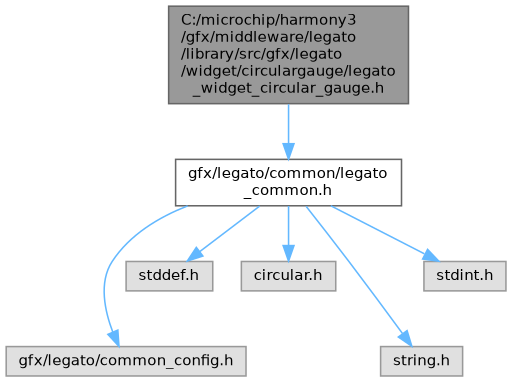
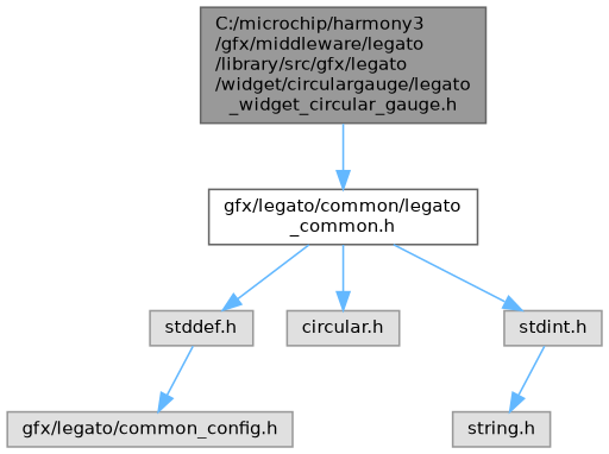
  digraph {
    node [color=grey60 fillcolor="#E0E0E0" fontname=Helvetica fontsize=10 shape=box style=filled]
    edge [color=steelblue1 fontname=Helvetica fontsize=10 labelfontname=Helvetica labelfontsize=10 style=solid]
    n1 [color=gray40 fillcolor=grey60 fontcolor=black height=0.2 label="C:/microchip/harmony3\l/gfx/middleware/legato\l/library/src/gfx/legato\l/widget/circulargauge/legato\l_widget_circular_gauge.h" width=0.4]
    n2 [color=grey40 fillcolor=white height=0.2 label="gfx/legato/common/legato\l_common.h" width=0.4]
    n3 [height=0.2 label="gfx/legato/common_config.h" width=0.4]
    n4 [height=0.2 label="stddef.h" width=0.4]
    n5 [height=0.2 label="circular.h" width=0.4]
    n6 [height=0.2 label="string.h" width=0.4]
    n7 [height=0.2 label="stdint.h" width=0.4]
    n1 -> n2
-   n2 -> n3
+   n4 -> n3
    n2 -> n4
    n2 -> n5
-   n2 -> n6
+   n7 -> n6
    n2 -> n7
  }
